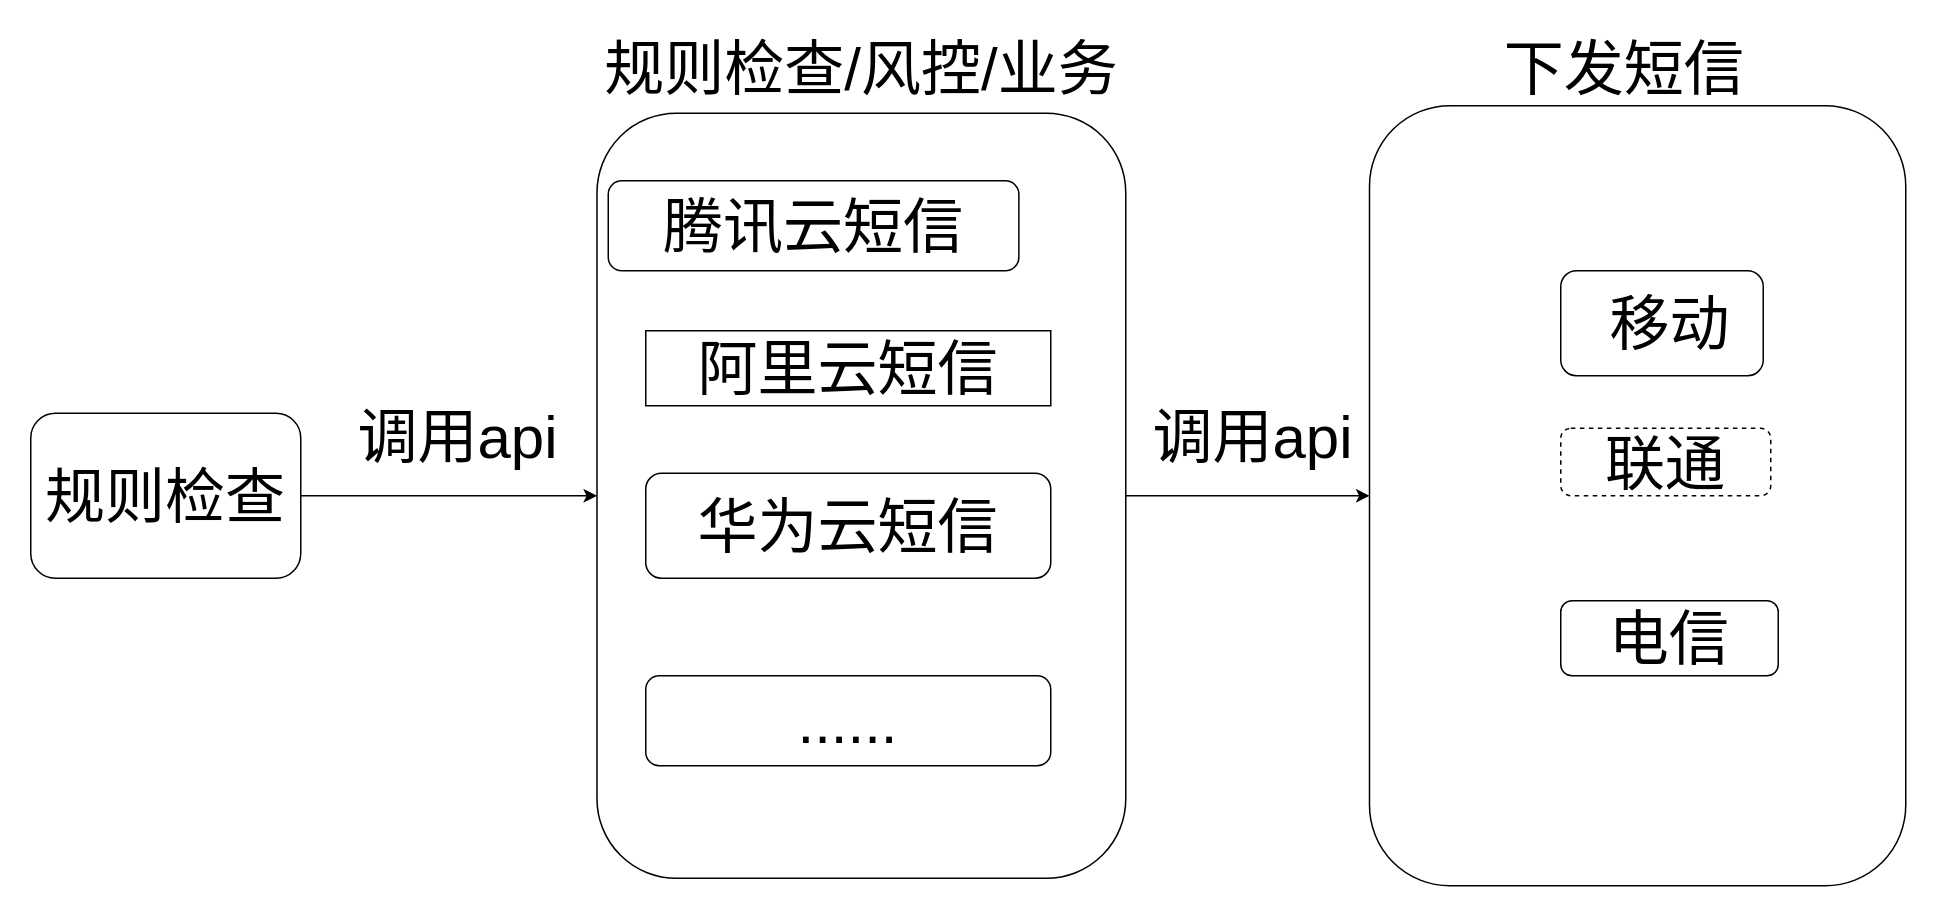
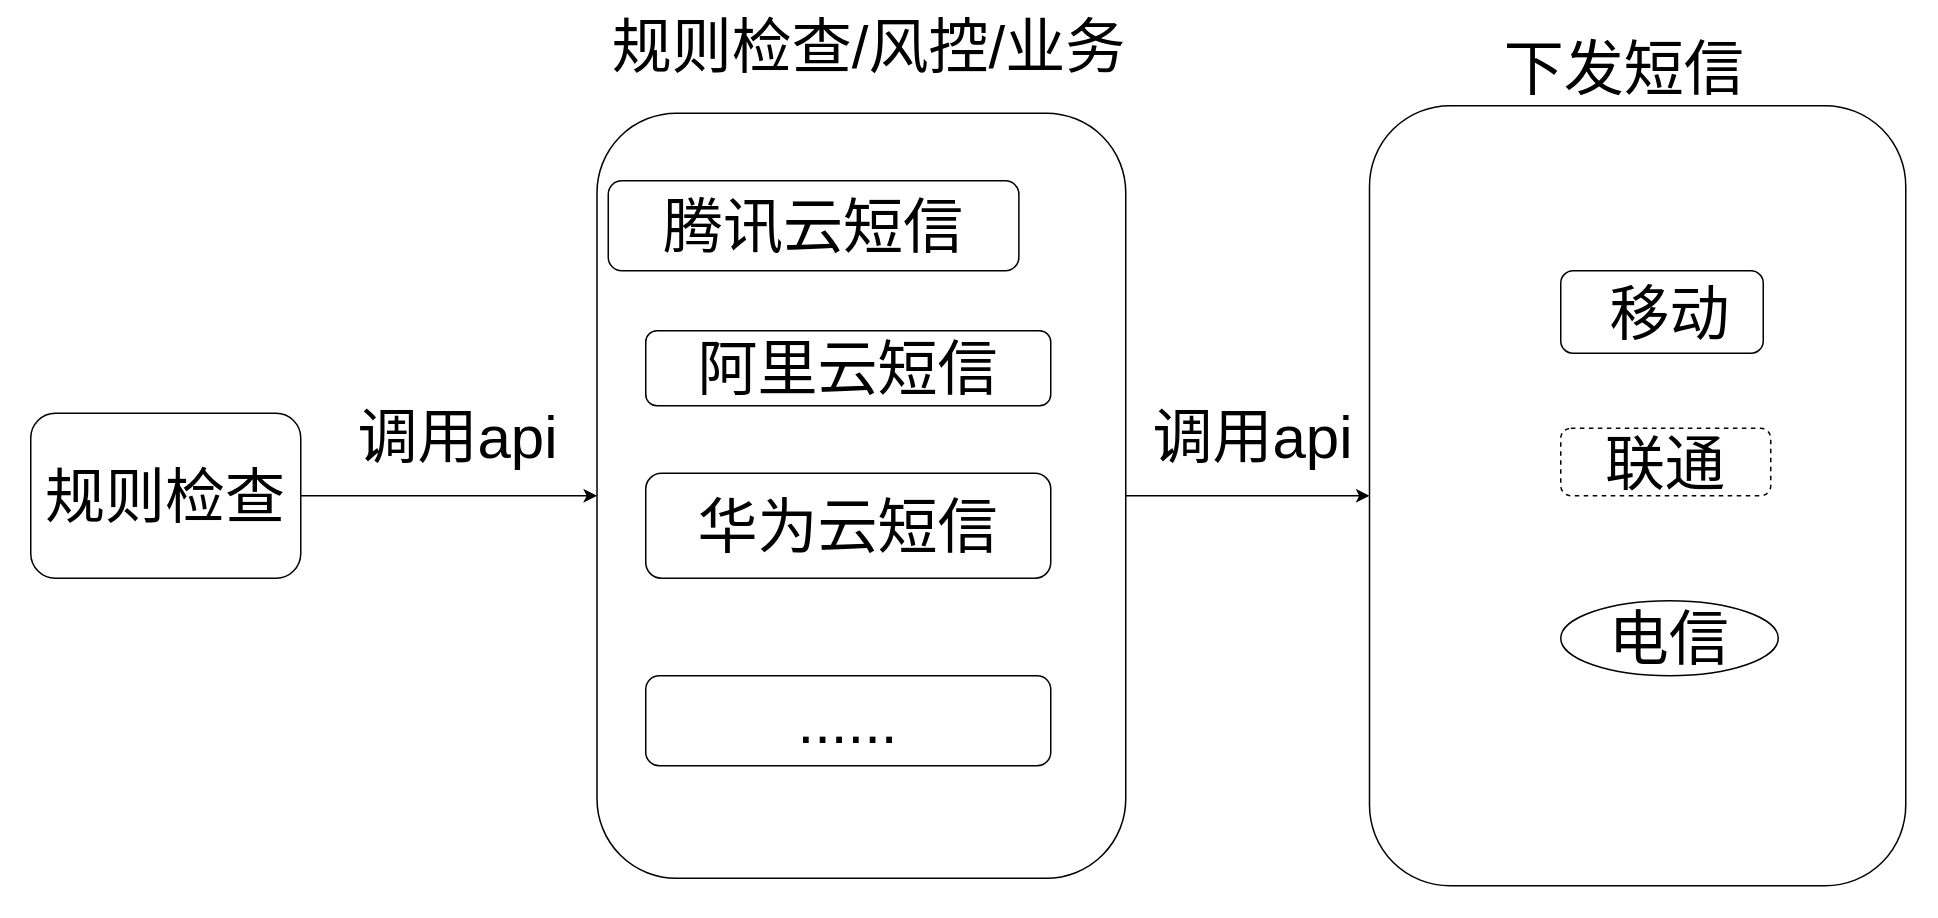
  <mxCell id="0" />
  <mxCell id="1" parent="0" />
  <mxCell id="2" value="" style="rounded=1;whiteSpace=wrap;html=1;fontSize=40;" parent="1" vertex="1"><mxGeometry x="912.5" y="70" width="357.5" height="520" as="geometry" /></mxCell>
  <mxCell id="3" style="edgeStyle=orthogonalEdgeStyle;rounded=0;orthogonalLoop=1;jettySize=auto;html=1;entryX=0;entryY=0.5;entryDx=0;entryDy=0;" edge="1" parent="1" source="4" target="2"><mxGeometry relative="1" as="geometry" /></mxCell>
  <mxCell id="4" value="" style="rounded=1;whiteSpace=wrap;html=1;fontSize=40;" parent="1" vertex="1"><mxGeometry x="397.5" y="75" width="352.5" height="510" as="geometry" /></mxCell>
  <mxCell id="5" style="edgeStyle=orthogonalEdgeStyle;rounded=0;orthogonalLoop=1;jettySize=auto;html=1;entryX=0;entryY=0.5;entryDx=0;entryDy=0;" edge="1" parent="1" source="6" target="4"><mxGeometry relative="1" as="geometry" /></mxCell>
  <mxCell id="6" value="规则检查" style="rounded=1;whiteSpace=wrap;html=1;fontSize=40;" parent="1" vertex="1"><mxGeometry x="20" y="275" width="180" height="110" as="geometry" /></mxCell>
  <mxCell id="7" value="腾讯云短信" style="rounded=1;whiteSpace=wrap;html=1;fontSize=40;" parent="1" vertex="1"><mxGeometry x="405" y="120" width="273.75" height="60" as="geometry" /></mxCell>
- <mxCell id="8" value="阿里云短信" style="whiteSpace=wrap;html=1;fontSize=40;rounded=0;" parent="1" vertex="1"><mxGeometry x="430" y="220" width="270" height="50" as="geometry" /></mxCell>
+ <mxCell id="8" value="阿里云短信" style="rounded=1;whiteSpace=wrap;html=1;fontSize=40;" parent="1" vertex="1"><mxGeometry x="430" y="220" width="270" height="50" as="geometry" /></mxCell>
  <mxCell id="9" value="华为云短信" style="rounded=1;whiteSpace=wrap;html=1;fontSize=40;" parent="1" vertex="1"><mxGeometry x="430" y="315" width="270" height="70" as="geometry" /></mxCell>
  <mxCell id="10" value="......" style="rounded=1;whiteSpace=wrap;html=1;fontSize=40;" parent="1" vertex="1"><mxGeometry x="430" y="450" width="270" height="60" as="geometry" /></mxCell>
- <mxCell id="11" value="规则检查/风控/业务" style="text;html=1;strokeColor=none;fillColor=none;align=center;verticalAlign=middle;whiteSpace=wrap;rounded=0;fontSize=40;" parent="1" vertex="1"><mxGeometry x="328.75" y="20" width="490" height="50" as="geometry" /></mxCell>
- <mxCell id="12" value="&amp;nbsp;移动" style="rounded=1;whiteSpace=wrap;html=1;fontSize=40;" parent="1" vertex="1"><mxGeometry x="1040" y="180" width="135" height="70" as="geometry" /></mxCell>
+ <mxCell id="11" value="规则检查/风控/业务" style="text;html=1;strokeColor=none;fillColor=none;align=center;verticalAlign=middle;whiteSpace=wrap;rounded=0;fontSize=40;" parent="1" vertex="1"><mxGeometry x="333.75" y="5" width="490" height="50" as="geometry" /></mxCell>
+ <mxCell id="12" value="&amp;nbsp;移动" style="rounded=1;whiteSpace=wrap;html=1;fontSize=40;" parent="1" vertex="1"><mxGeometry x="1040" y="180" width="135" height="55" as="geometry" /></mxCell>
  <mxCell id="13" value="联通" style="rounded=1;whiteSpace=wrap;html=1;fontSize=40;dashed=1;" parent="1" vertex="1"><mxGeometry x="1040" y="285" width="140" height="45" as="geometry" /></mxCell>
- <mxCell id="14" value="电信" style="rounded=1;whiteSpace=wrap;html=1;fontSize=40;" parent="1" vertex="1"><mxGeometry x="1040" y="400" width="145" height="50" as="geometry" /></mxCell>
+ <mxCell id="14" value="电信" style="ellipse;whiteSpace=wrap;html=1;fontSize=40;" parent="1" vertex="1"><mxGeometry x="1040" y="400" width="145" height="50" as="geometry" /></mxCell>
  <mxCell id="15" value="调用api" style="text;html=1;strokeColor=none;fillColor=none;align=center;verticalAlign=middle;whiteSpace=wrap;rounded=0;fontSize=40;" parent="1" vertex="1"><mxGeometry x="720" y="275" width="230" height="30" as="geometry" /></mxCell>
  <mxCell id="16" value="调用api" style="text;html=1;strokeColor=none;fillColor=none;align=center;verticalAlign=middle;whiteSpace=wrap;rounded=0;fontSize=40;" parent="1" vertex="1"><mxGeometry x="220" y="277.5" width="170" height="25" as="geometry" /></mxCell>
  <mxCell id="17" value="下发短信" style="text;html=1;strokeColor=none;fillColor=none;align=center;verticalAlign=middle;whiteSpace=wrap;rounded=0;fontSize=40;" parent="1" vertex="1"><mxGeometry x="960" y="30" width="245" height="30" as="geometry" /></mxCell>
